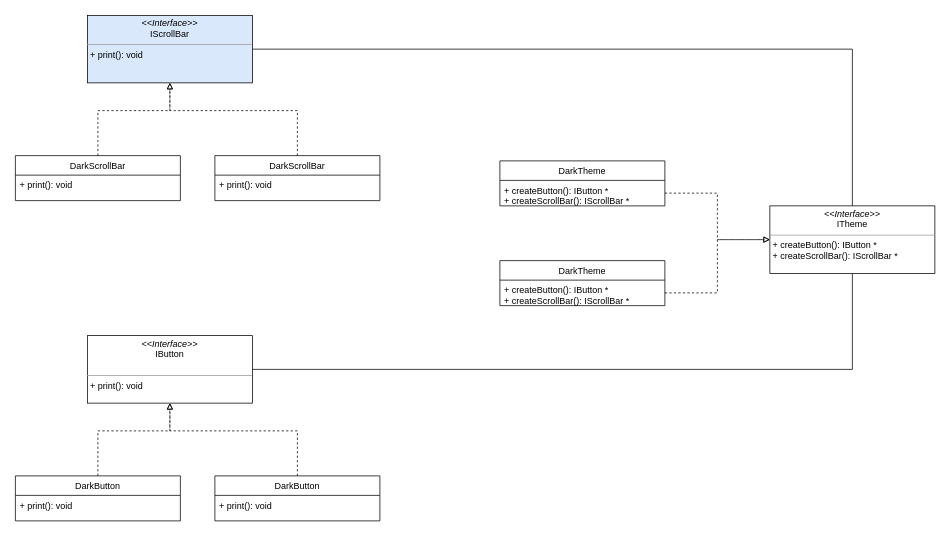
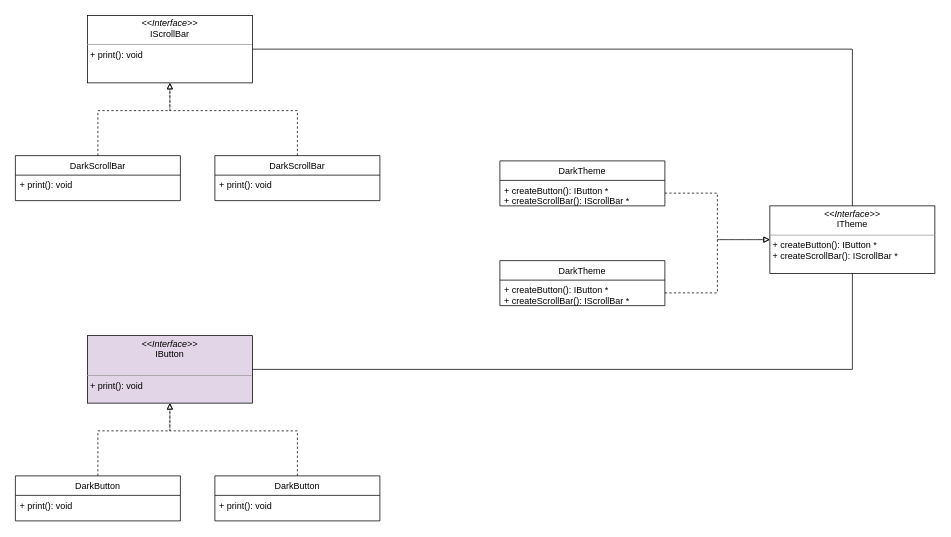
  <mxCell id="0" />
  <mxCell id="1" parent="0" />
  <mxCell id="2" style="edgeStyle=orthogonalEdgeStyle;rounded=0;orthogonalLoop=1;jettySize=auto;html=1;entryX=0.5;entryY=0;entryDx=0;entryDy=0;endArrow=none;endFill=0;" edge="1" parent="1" source="3" target="18"><mxGeometry relative="1" as="geometry" /></mxCell>
- <mxCell id="3" value="&lt;p style=&quot;margin: 0px ; margin-top: 4px ; text-align: center&quot;&gt;&lt;i&gt;&amp;lt;&amp;lt;Interface&amp;gt;&amp;gt;&lt;/i&gt;&lt;br&gt;IScrollBar&lt;/p&gt;&lt;hr size=&quot;1&quot;&gt;&lt;p style=&quot;margin: 0px ; margin-left: 4px&quot;&gt;+ print(): void&lt;/p&gt;" style="verticalAlign=top;align=left;overflow=fill;fontSize=12;fontFamily=Helvetica;html=1;fillColor=#dae8fc;" parent="1" vertex="1"><mxGeometry x="116" y="20" width="220" height="90" as="geometry" /></mxCell>
+ <mxCell id="3" value="&lt;p style=&quot;margin: 0px ; margin-top: 4px ; text-align: center&quot;&gt;&lt;i&gt;&amp;lt;&amp;lt;Interface&amp;gt;&amp;gt;&lt;/i&gt;&lt;br&gt;IScrollBar&lt;/p&gt;&lt;hr size=&quot;1&quot;&gt;&lt;p style=&quot;margin: 0px ; margin-left: 4px&quot;&gt;+ print(): void&lt;/p&gt;" style="verticalAlign=top;align=left;overflow=fill;fontSize=12;fontFamily=Helvetica;html=1;" parent="1" vertex="1"><mxGeometry x="116" y="20" width="220" height="90" as="geometry" /></mxCell>
  <mxCell id="4" style="edgeStyle=orthogonalEdgeStyle;rounded=0;orthogonalLoop=1;jettySize=auto;html=1;entryX=0.5;entryY=1;entryDx=0;entryDy=0;startArrow=none;startFill=0;endArrow=block;endFill=0;dashed=1;" parent="1" source="5" target="3" edge="1"><mxGeometry relative="1" as="geometry"><Array as="points"><mxPoint x="130" y="147" /><mxPoint x="226" y="147" /></Array></mxGeometry></mxCell>
  <mxCell id="5" value="DarkScrollBar" style="swimlane;fontStyle=0;childLayout=stackLayout;horizontal=1;startSize=26;fillColor=none;horizontalStack=0;resizeParent=1;resizeParentMax=0;resizeLast=0;collapsible=1;marginBottom=0;" parent="1" vertex="1"><mxGeometry x="20" y="207" width="220" height="60" as="geometry" /></mxCell>
  <mxCell id="6" value="+ print(): void" style="text;strokeColor=none;fillColor=none;align=left;verticalAlign=top;spacingLeft=4;spacingRight=4;overflow=hidden;rotatable=0;points=[[0,0.5],[1,0.5]];portConstraint=eastwest;" parent="5" vertex="1"><mxGeometry y="26" width="220" height="34" as="geometry" /></mxCell>
  <mxCell id="7" style="edgeStyle=orthogonalEdgeStyle;rounded=0;orthogonalLoop=1;jettySize=auto;html=1;dashed=1;endArrow=block;endFill=0;" edge="1" parent="1" source="8" target="3"><mxGeometry relative="1" as="geometry"><mxPoint x="226" y="107" as="targetPoint" /><Array as="points"><mxPoint x="396" y="147" /><mxPoint x="226" y="147" /></Array></mxGeometry></mxCell>
  <mxCell id="8" value="DarkScrollBar" style="swimlane;fontStyle=0;childLayout=stackLayout;horizontal=1;startSize=26;fillColor=none;horizontalStack=0;resizeParent=1;resizeParentMax=0;resizeLast=0;collapsible=1;marginBottom=0;" vertex="1" parent="1"><mxGeometry x="286" y="207" width="220" height="60" as="geometry" /></mxCell>
  <mxCell id="9" value="+ print(): void" style="text;strokeColor=none;fillColor=none;align=left;verticalAlign=top;spacingLeft=4;spacingRight=4;overflow=hidden;rotatable=0;points=[[0,0.5],[1,0.5]];portConstraint=eastwest;" vertex="1" parent="8"><mxGeometry y="26" width="220" height="34" as="geometry" /></mxCell>
  <mxCell id="10" style="edgeStyle=orthogonalEdgeStyle;rounded=0;orthogonalLoop=1;jettySize=auto;html=1;endArrow=none;endFill=0;" edge="1" parent="1" source="11" target="18"><mxGeometry relative="1" as="geometry" /></mxCell>
- <mxCell id="11" value="&lt;p style=&quot;margin: 0px ; margin-top: 4px ; text-align: center&quot;&gt;&lt;i&gt;&amp;lt;&amp;lt;Interface&amp;gt;&amp;gt;&lt;/i&gt;&lt;br&gt;IButton&lt;/p&gt;&lt;p style=&quot;margin: 0px ; margin-left: 4px&quot;&gt;&lt;br&gt;&lt;/p&gt;&lt;hr size=&quot;1&quot;&gt;&lt;p style=&quot;margin: 0px ; margin-left: 4px&quot;&gt;+ print(): void&lt;/p&gt;" style="verticalAlign=top;align=left;overflow=fill;fontSize=12;fontFamily=Helvetica;html=1;" vertex="1" parent="1"><mxGeometry x="116" y="447" width="220" height="90" as="geometry" /></mxCell>
+ <mxCell id="11" value="&lt;p style=&quot;margin: 0px ; margin-top: 4px ; text-align: center&quot;&gt;&lt;i&gt;&amp;lt;&amp;lt;Interface&amp;gt;&amp;gt;&lt;/i&gt;&lt;br&gt;IButton&lt;/p&gt;&lt;p style=&quot;margin: 0px ; margin-left: 4px&quot;&gt;&lt;br&gt;&lt;/p&gt;&lt;hr size=&quot;1&quot;&gt;&lt;p style=&quot;margin: 0px ; margin-left: 4px&quot;&gt;+ print(): void&lt;/p&gt;" style="verticalAlign=top;align=left;overflow=fill;fontSize=12;fontFamily=Helvetica;html=1;fillColor=#e1d5e7;" vertex="1" parent="1"><mxGeometry x="116" y="447" width="220" height="90" as="geometry" /></mxCell>
  <mxCell id="12" style="edgeStyle=orthogonalEdgeStyle;rounded=0;orthogonalLoop=1;jettySize=auto;html=1;entryX=0.5;entryY=1;entryDx=0;entryDy=0;startArrow=none;startFill=0;endArrow=block;endFill=0;dashed=1;" edge="1" source="13" target="11" parent="1"><mxGeometry relative="1" as="geometry"><Array as="points"><mxPoint x="130" y="574" /><mxPoint x="226" y="574" /></Array></mxGeometry></mxCell>
  <mxCell id="13" value="DarkButton" style="swimlane;fontStyle=0;childLayout=stackLayout;horizontal=1;startSize=26;fillColor=none;horizontalStack=0;resizeParent=1;resizeParentMax=0;resizeLast=0;collapsible=1;marginBottom=0;" vertex="1" parent="1"><mxGeometry x="20" y="634" width="220" height="60" as="geometry" /></mxCell>
  <mxCell id="14" value="+ print(): void" style="text;strokeColor=none;fillColor=none;align=left;verticalAlign=top;spacingLeft=4;spacingRight=4;overflow=hidden;rotatable=0;points=[[0,0.5],[1,0.5]];portConstraint=eastwest;" vertex="1" parent="13"><mxGeometry y="26" width="220" height="34" as="geometry" /></mxCell>
  <mxCell id="15" style="edgeStyle=orthogonalEdgeStyle;rounded=0;orthogonalLoop=1;jettySize=auto;html=1;dashed=1;endArrow=block;endFill=0;" edge="1" source="16" target="11" parent="1"><mxGeometry relative="1" as="geometry"><mxPoint x="226" y="534" as="targetPoint" /><Array as="points"><mxPoint x="396" y="574" /><mxPoint x="226" y="574" /></Array></mxGeometry></mxCell>
  <mxCell id="16" value="DarkButton" style="swimlane;fontStyle=0;childLayout=stackLayout;horizontal=1;startSize=26;fillColor=none;horizontalStack=0;resizeParent=1;resizeParentMax=0;resizeLast=0;collapsible=1;marginBottom=0;" vertex="1" parent="1"><mxGeometry x="286" y="634" width="220" height="60" as="geometry" /></mxCell>
  <mxCell id="17" value="+ print(): void" style="text;strokeColor=none;fillColor=none;align=left;verticalAlign=top;spacingLeft=4;spacingRight=4;overflow=hidden;rotatable=0;points=[[0,0.5],[1,0.5]];portConstraint=eastwest;" vertex="1" parent="16"><mxGeometry y="26" width="220" height="34" as="geometry" /></mxCell>
  <mxCell id="18" value="&lt;p style=&quot;margin: 0px ; margin-top: 4px ; text-align: center&quot;&gt;&lt;i&gt;&amp;lt;&amp;lt;Interface&amp;gt;&amp;gt;&lt;/i&gt;&lt;br&gt;ITheme&lt;/p&gt;&lt;hr size=&quot;1&quot;&gt;&lt;p style=&quot;margin: 0px ; margin-left: 4px&quot;&gt;+ createButton(): IButton *&lt;/p&gt;&lt;p style=&quot;margin: 0px ; margin-left: 4px&quot;&gt;+ createScrollBar(): IScrollBar *&lt;/p&gt;" style="verticalAlign=top;align=left;overflow=fill;fontSize=12;fontFamily=Helvetica;html=1;" vertex="1" parent="1"><mxGeometry x="1026" y="274" width="220" height="90" as="geometry" /></mxCell>
  <mxCell id="19" value="DarkTheme" style="swimlane;fontStyle=0;childLayout=stackLayout;horizontal=1;startSize=26;fillColor=none;horizontalStack=0;resizeParent=1;resizeParentMax=0;resizeLast=0;collapsible=1;marginBottom=0;" vertex="1" parent="1"><mxGeometry x="666" y="214" width="220" height="60" as="geometry" /></mxCell>
  <mxCell id="20" value="+ createButton(): IButton *&#10;+ createScrollBar(): IScrollBar *" style="text;strokeColor=none;fillColor=none;align=left;verticalAlign=top;spacingLeft=4;spacingRight=4;overflow=hidden;rotatable=0;points=[[0,0.5],[1,0.5]];portConstraint=eastwest;" vertex="1" parent="19"><mxGeometry y="26" width="220" height="34" as="geometry" /></mxCell>
  <mxCell id="21" value="DarkTheme" style="swimlane;fontStyle=0;childLayout=stackLayout;horizontal=1;startSize=26;fillColor=none;horizontalStack=0;resizeParent=1;resizeParentMax=0;resizeLast=0;collapsible=1;marginBottom=0;" vertex="1" parent="1"><mxGeometry x="666" y="347" width="220" height="60" as="geometry" /></mxCell>
  <mxCell id="22" value="+ createButton(): IButton *&#10;+ createScrollBar(): IScrollBar *" style="text;strokeColor=none;fillColor=none;align=left;verticalAlign=top;spacingLeft=4;spacingRight=4;overflow=hidden;rotatable=0;points=[[0,0.5],[1,0.5]];portConstraint=eastwest;" vertex="1" parent="21"><mxGeometry y="26" width="220" height="34" as="geometry" /></mxCell>
  <mxCell id="23" style="edgeStyle=orthogonalEdgeStyle;rounded=0;orthogonalLoop=1;jettySize=auto;html=1;entryX=0;entryY=0.5;entryDx=0;entryDy=0;dashed=1;endArrow=block;endFill=0;" edge="1" parent="1" source="20" target="18"><mxGeometry relative="1" as="geometry" /></mxCell>
  <mxCell id="24" style="edgeStyle=orthogonalEdgeStyle;rounded=0;orthogonalLoop=1;jettySize=auto;html=1;dashed=1;endArrow=block;endFill=0;" edge="1" parent="1" source="22" target="18"><mxGeometry relative="1" as="geometry"><Array as="points"><mxPoint x="956" y="390" /><mxPoint x="956" y="319" /></Array></mxGeometry></mxCell>
